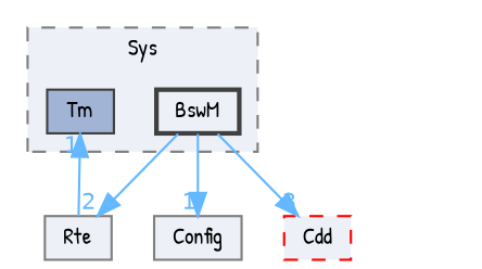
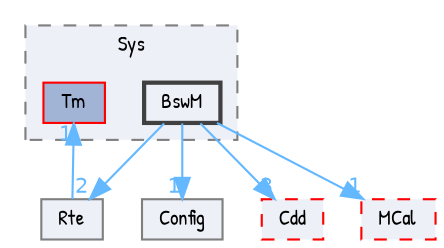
  digraph {
    compound=true
    fontname="Patrick Hand"
    node [color=grey25 fillcolor="#edf0f7" fontname="Patrick Hand" fontsize=10 shape=box style=filled]
    edge [color=steelblue1 fontcolor=steelblue1 fontname="Patrick Hand" fontsize=10 headlabel=1 labeldistance=1.5 labelfontname=Helvetica labelfontsize=10]
-   n1 [fillcolor="#a2b4d6" height=0.2 label=Tm width=0.4]
+   n1 [color=red fillcolor="#a2b4d6" height=0.2 label=Tm width=0.4]
    n2 [height=0.2 label=BswM style="filled,bold" width=0.4]
    n3 [color=grey50 height=0.2 label=Rte width=0.4]
    n4 [color=grey50 height=0.2 label=Config width=0.4]
    n5 [color=red height=0.2 label=Cdd style="filled,dashed" width=0.4]
+   n6 [color=red height=0.2 label=MCal style="filled,dashed" width=0.4]
    subgraph cluster_1 {
      bgcolor="#edf0f7"
      fontsize=10
      label=Sys
      pencolor=grey50
      style="filled,dashed"
      n1
      n2
    }
    n2 -> n3 [headlabel=2]
    n2 -> n4
    n2 -> n5 [headlabel=3]
+   n2 -> n6
    n3 -> n1
  }
